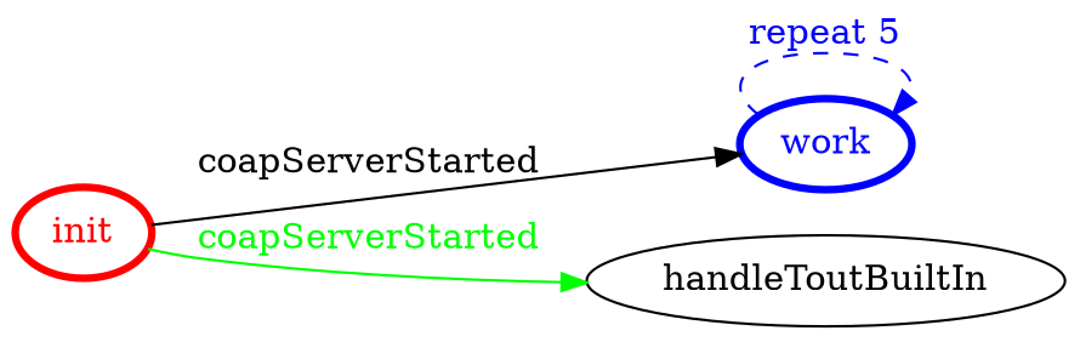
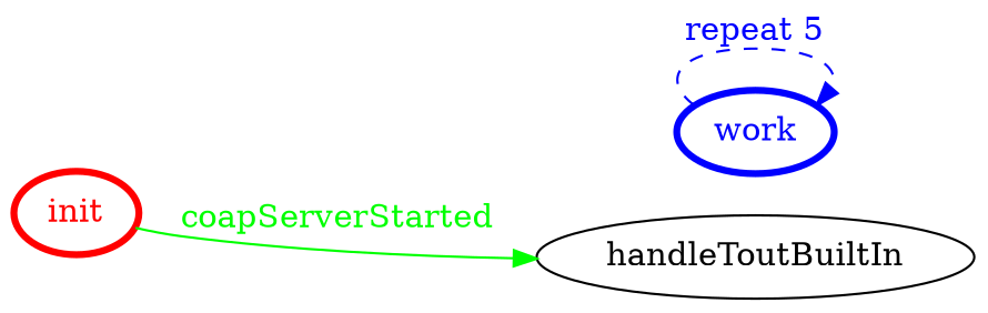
  digraph {
    rankdir=LR
    node [penwidth=3]
    init [color=red fontcolor=red]
    work [color=blue fontcolor=blue]
    handleToutBuiltIn [penwidth=""]
-   init -> work [color=black fontcolor=black label=coapServerStarted]
    init -> handleToutBuiltIn [color=green fontcolor=green label=coapServerStarted]
    work -> work [color=blue fontcolor=blue label="repeat 5" style=dashed]
  }
